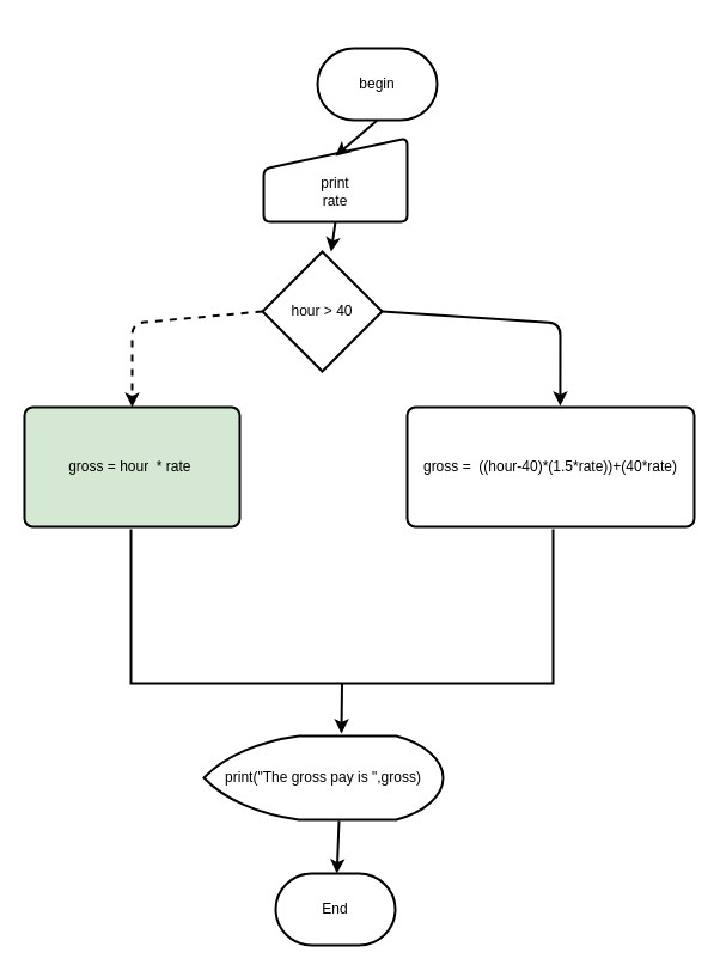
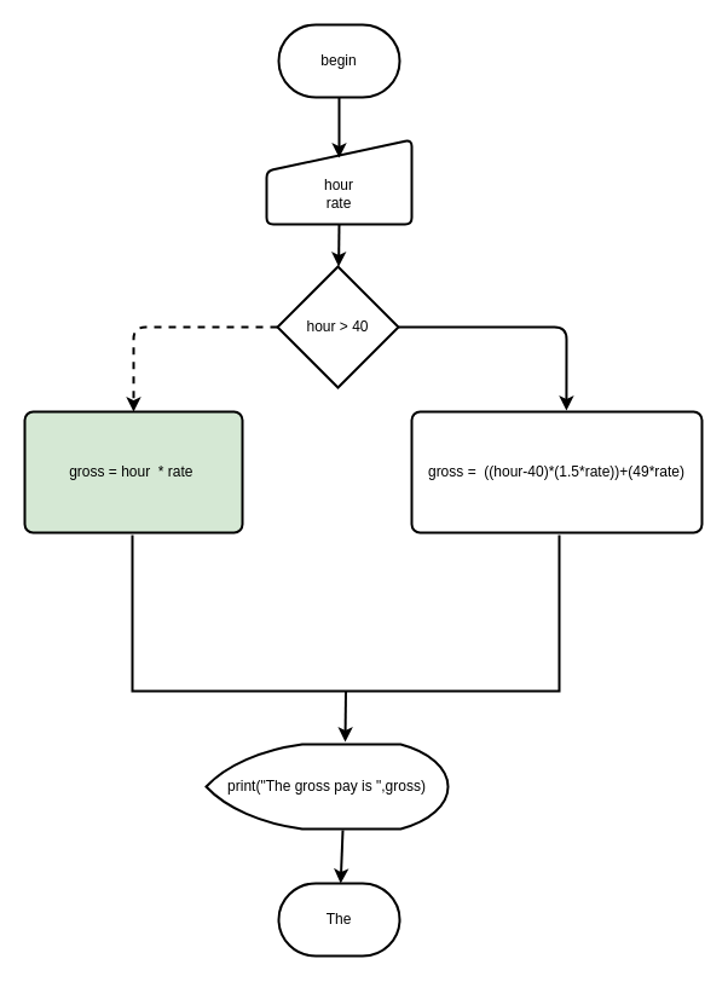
  <mxCell id="0" />
  <mxCell id="1" parent="0" />
- <mxCell id="2" value="begin" style="strokeWidth=2;html=1;shape=mxgraph.flowchart.terminator;whiteSpace=wrap;" vertex="1" parent="1"><mxGeometry x="265" y="40" width="100" height="60" as="geometry" /></mxCell>
+ <mxCell id="2" value="begin" style="strokeWidth=2;html=1;shape=mxgraph.flowchart.terminator;whiteSpace=wrap;" vertex="1" parent="1"><mxGeometry x="230" y="20" width="100" height="60" as="geometry" /></mxCell>
  <mxCell id="3" value="" style="verticalLabelPosition=bottom;verticalAlign=top;html=1;strokeWidth=2;shape=manualInput;whiteSpace=wrap;rounded=1;size=26;arcSize=11;" vertex="1" parent="1"><mxGeometry x="220" y="115" width="120" height="70" as="geometry" /></mxCell>
- <mxCell id="4" value="print&lt;br&gt;rate&lt;br&gt;" style="text;html=1;strokeColor=none;fillColor=none;align=center;verticalAlign=middle;whiteSpace=wrap;rounded=0;" vertex="1" parent="1"><mxGeometry x="230" y="140" width="100" height="40" as="geometry" /></mxCell>
+ <mxCell id="4" value="hour&lt;br&gt;rate&lt;br&gt;" style="text;html=1;strokeColor=none;fillColor=none;align=center;verticalAlign=middle;whiteSpace=wrap;rounded=0;" vertex="1" parent="1"><mxGeometry x="230" y="140" width="100" height="40" as="geometry" /></mxCell>
  <mxCell id="5" value="gross = hour &amp;nbsp;* rate&amp;nbsp;" style="rounded=1;whiteSpace=wrap;html=1;absoluteArcSize=1;arcSize=14;strokeWidth=2;fillColor=#d5e8d4;" vertex="1" parent="1"><mxGeometry x="20" y="340" width="180" height="100" as="geometry" /></mxCell>
- <mxCell id="6" value="hour &amp;gt; 40" style="strokeWidth=2;html=1;shape=mxgraph.flowchart.decision;whiteSpace=wrap;" vertex="1" parent="1"><mxGeometry x="219" y="210" width="100" height="100" as="geometry" /></mxCell>
+ <mxCell id="6" value="hour &amp;gt; 40" style="strokeWidth=2;html=1;shape=mxgraph.flowchart.decision;whiteSpace=wrap;" vertex="1" parent="1"><mxGeometry x="229" y="220" width="100" height="100" as="geometry" /></mxCell>
  <mxCell id="7" value="" style="endArrow=classic;html=1;strokeWidth=2;exitX=0.5;exitY=1;exitDx=0;exitDy=0;exitPerimeter=0;" edge="1" parent="1" source="2"><mxGeometry width="50" height="50" relative="1" as="geometry"><mxPoint x="220" y="490" as="sourcePoint" /><mxPoint x="280" y="130" as="targetPoint" /></mxGeometry></mxCell>
- <mxCell id="8" value="gross = &amp;nbsp;((hour-40)*(1.5*rate))+(40*rate)&lt;br&gt;" style="rounded=1;whiteSpace=wrap;html=1;absoluteArcSize=1;arcSize=14;strokeWidth=2;" vertex="1" parent="1"><mxGeometry x="340" y="340" width="240" height="100" as="geometry" /></mxCell>
+ <mxCell id="8" value="gross = &amp;nbsp;((hour-40)*(1.5*rate))+(49*rate)&lt;br&gt;" style="rounded=1;whiteSpace=wrap;html=1;absoluteArcSize=1;arcSize=14;strokeWidth=2;" vertex="1" parent="1"><mxGeometry x="340" y="340" width="240" height="100" as="geometry" /></mxCell>
  <mxCell id="9" value="" style="endArrow=classic;html=1;strokeWidth=2;exitX=0;exitY=0.5;exitDx=0;exitDy=0;exitPerimeter=0;entryX=0.5;entryY=0;entryDx=0;entryDy=0;dashed=1;" edge="1" parent="1" source="6" target="5"><mxGeometry width="50" height="50" relative="1" as="geometry"><mxPoint x="20" y="510" as="sourcePoint" /><mxPoint x="70" y="460" as="targetPoint" /><Array as="points"><mxPoint x="110" y="270" /></Array></mxGeometry></mxCell>
  <mxCell id="10" value="" style="endArrow=classic;html=1;strokeWidth=2;exitX=1;exitY=0.5;exitDx=0;exitDy=0;exitPerimeter=0;entryX=0.533;entryY=-0.01;entryDx=0;entryDy=0;entryPerimeter=0;" edge="1" parent="1" source="6" target="8"><mxGeometry width="50" height="50" relative="1" as="geometry"><mxPoint x="20" y="510" as="sourcePoint" /><mxPoint x="70" y="460" as="targetPoint" /><Array as="points"><mxPoint x="468" y="270" /></Array></mxGeometry></mxCell>
  <mxCell id="11" value="" style="endArrow=classic;html=1;strokeWidth=2;exitX=0.5;exitY=1;exitDx=0;exitDy=0;" edge="1" parent="1" source="3" target="6"><mxGeometry width="50" height="50" relative="1" as="geometry"><mxPoint x="20" y="510" as="sourcePoint" /><mxPoint x="70" y="460" as="targetPoint" /></mxGeometry></mxCell>
  <mxCell id="12" value="print(&quot;The gross pay is &quot;,gross)" style="strokeWidth=2;html=1;shape=mxgraph.flowchart.display;whiteSpace=wrap;" vertex="1" parent="1"><mxGeometry x="170" y="615" width="200" height="70" as="geometry" /></mxCell>
- <mxCell id="13" value="End" style="strokeWidth=2;html=1;shape=mxgraph.flowchart.terminator;whiteSpace=wrap;" vertex="1" parent="1"><mxGeometry x="230" y="730" width="100" height="60" as="geometry" /></mxCell>
+ <mxCell id="13" value="The" style="strokeWidth=2;html=1;shape=mxgraph.flowchart.terminator;whiteSpace=wrap;" vertex="1" parent="1"><mxGeometry x="230" y="730" width="100" height="60" as="geometry" /></mxCell>
  <mxCell id="14" value="" style="strokeWidth=2;html=1;shape=mxgraph.flowchart.annotation_1;align=left;pointerEvents=1;rotation=-90;" vertex="1" parent="1"><mxGeometry x="221" y="330" width="129" height="353" as="geometry" /></mxCell>
  <mxCell id="15" value="" style="endArrow=classic;html=1;strokeWidth=2;exitX=0;exitY=0.5;exitDx=0;exitDy=0;exitPerimeter=0;entryX=0.575;entryY=-0.029;entryDx=0;entryDy=0;entryPerimeter=0;" edge="1" parent="1" source="14" target="12"><mxGeometry width="50" height="50" relative="1" as="geometry"><mxPoint x="20" y="910" as="sourcePoint" /><mxPoint x="70" y="860" as="targetPoint" /></mxGeometry></mxCell>
  <mxCell id="16" value="" style="endArrow=classic;html=1;strokeWidth=2;exitX=0.565;exitY=1.014;exitDx=0;exitDy=0;exitPerimeter=0;" edge="1" parent="1" source="12" target="13"><mxGeometry width="50" height="50" relative="1" as="geometry"><mxPoint x="20" y="860" as="sourcePoint" /><mxPoint x="70" y="810" as="targetPoint" /></mxGeometry></mxCell>
